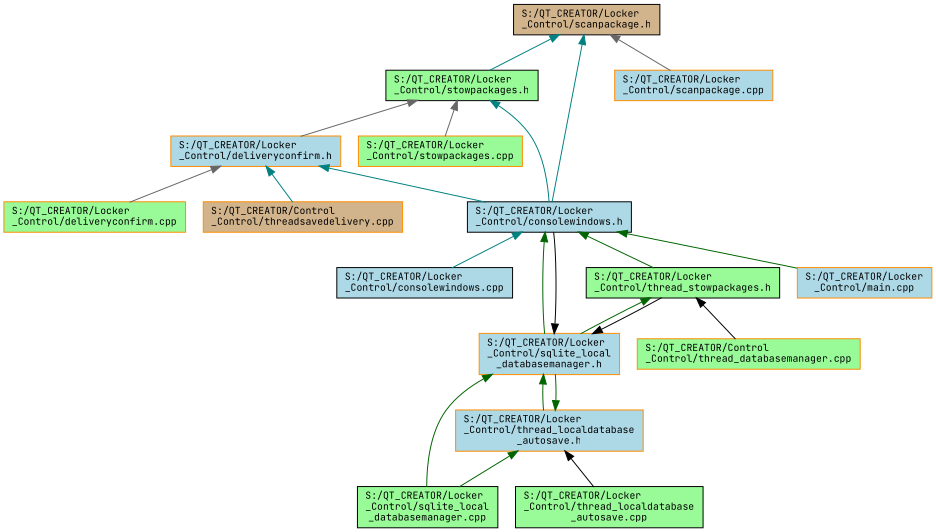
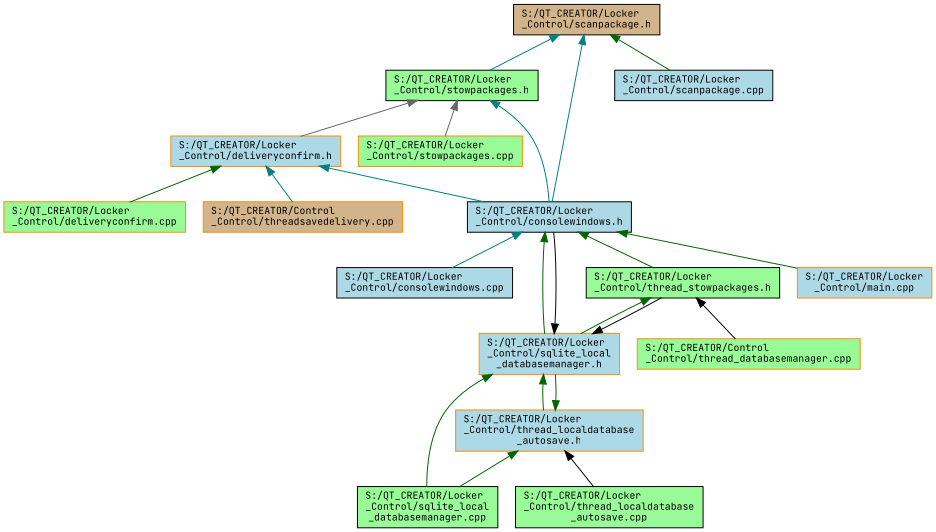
  digraph {
    fontname="JetBrains Mono"
    node [color=black fillcolor=palegreen fontname="JetBrains Mono" fontsize=10 shape=record style=filled]
    edge [color=darkgreen dir=back fontname="JetBrains Mono" fontsize=10 labelfontname=Helvetica labelfontsize=10 style=solid]
    n1 [fillcolor=tan fontcolor=black height=0.2 label="S:/QT_CREATOR/Locker\l_Control/scanpackage.h" width=0.4]
    n2 [height=0.2 label="S:/QT_CREATOR/Locker\l_Control/stowpackages.h" width=0.4]
    n3 [fillcolor=lightblue height=0.2 label="S:/QT_CREATOR/Locker\l_Control/consolewindows.h" width=0.4]
-   n4 [color=darkorange fillcolor=lightblue height=0.2 label="S:/QT_CREATOR/Locker\l_Control/scanpackage.cpp" width=0.4]
+   n4 [fillcolor=lightblue height=0.2 label="S:/QT_CREATOR/Locker\l_Control/scanpackage.cpp" width=0.4]
    n5 [color=darkorange fillcolor=lightblue height=0.2 label="S:/QT_CREATOR/Locker\l_Control/deliveryconfirm.h" width=0.4]
    n6 [color=darkorange height=0.2 label="S:/QT_CREATOR/Locker\l_Control/stowpackages.cpp" width=0.4]
    n7 [fillcolor=lightblue height=0.2 label="S:/QT_CREATOR/Locker\l_Control/consolewindows.cpp" width=0.4]
    n8 [height=0.2 label="S:/QT_CREATOR/Locker\l_Control/thread_stowpackages.h" width=0.4]
    n9 [color=darkorange fillcolor=lightblue height=0.2 label="S:/QT_CREATOR/Locker\l_Control/sqlite_local\l_databasemanager.h" width=0.4]
    n10 [color=darkorange fillcolor=lightblue height=0.2 label="S:/QT_CREATOR/Locker\l_Control/main.cpp" width=0.4]
    n11 [color=darkorange height=0.2 label="S:/QT_CREATOR/Locker\l_Control/deliveryconfirm.cpp" width=0.4]
    n12 [color=darkorange fillcolor=tan height=0.2 label="S:/QT_CREATOR/Control\l_Control/threadsavedelivery.cpp" width=0.4]
    n13 [color=darkorange height=0.2 label="S:/QT_CREATOR/Control\l_Control/thread_databasemanager.cpp" width=0.4]
    n14 [color=darkorange fillcolor=lightblue height=0.2 label="S:/QT_CREATOR/Locker\l_Control/thread_localdatabase\l_autosave.h" width=0.4]
    n15 [height=0.2 label="S:/QT_CREATOR/Locker\l_Control/sqlite_local\l_databasemanager.cpp" width=0.4]
    n16 [height=0.2 label="S:/QT_CREATOR/Locker\l_Control/thread_localdatabase\l_autosave.cpp" width=0.4]
    n1 -> n2 [color=teal]
    n1 -> n3 [color=teal]
-   n1 -> n4 [color=gray40]
+   n1 -> n4
    n2 -> n3 [color=teal]
    n2 -> n5 [color=gray40]
    n2 -> n6 [color=gray40]
    n3 -> n7 [color=teal]
    n3 -> n8
    n3 -> n9
    n3 -> n10
    n5 -> n3 [color=teal]
-   n5 -> n11 [color=gray40]
+   n5 -> n11
    n5 -> n12 [color=teal]
    n8 -> n9
    n8 -> n13 [color=black]
    n9 -> n3 [color=black]
    n9 -> n8 [color=black]
    n9 -> n14
    n9 -> n15
    n14 -> n9
    n14 -> n15
    n14 -> n16 [color=black]
  }
